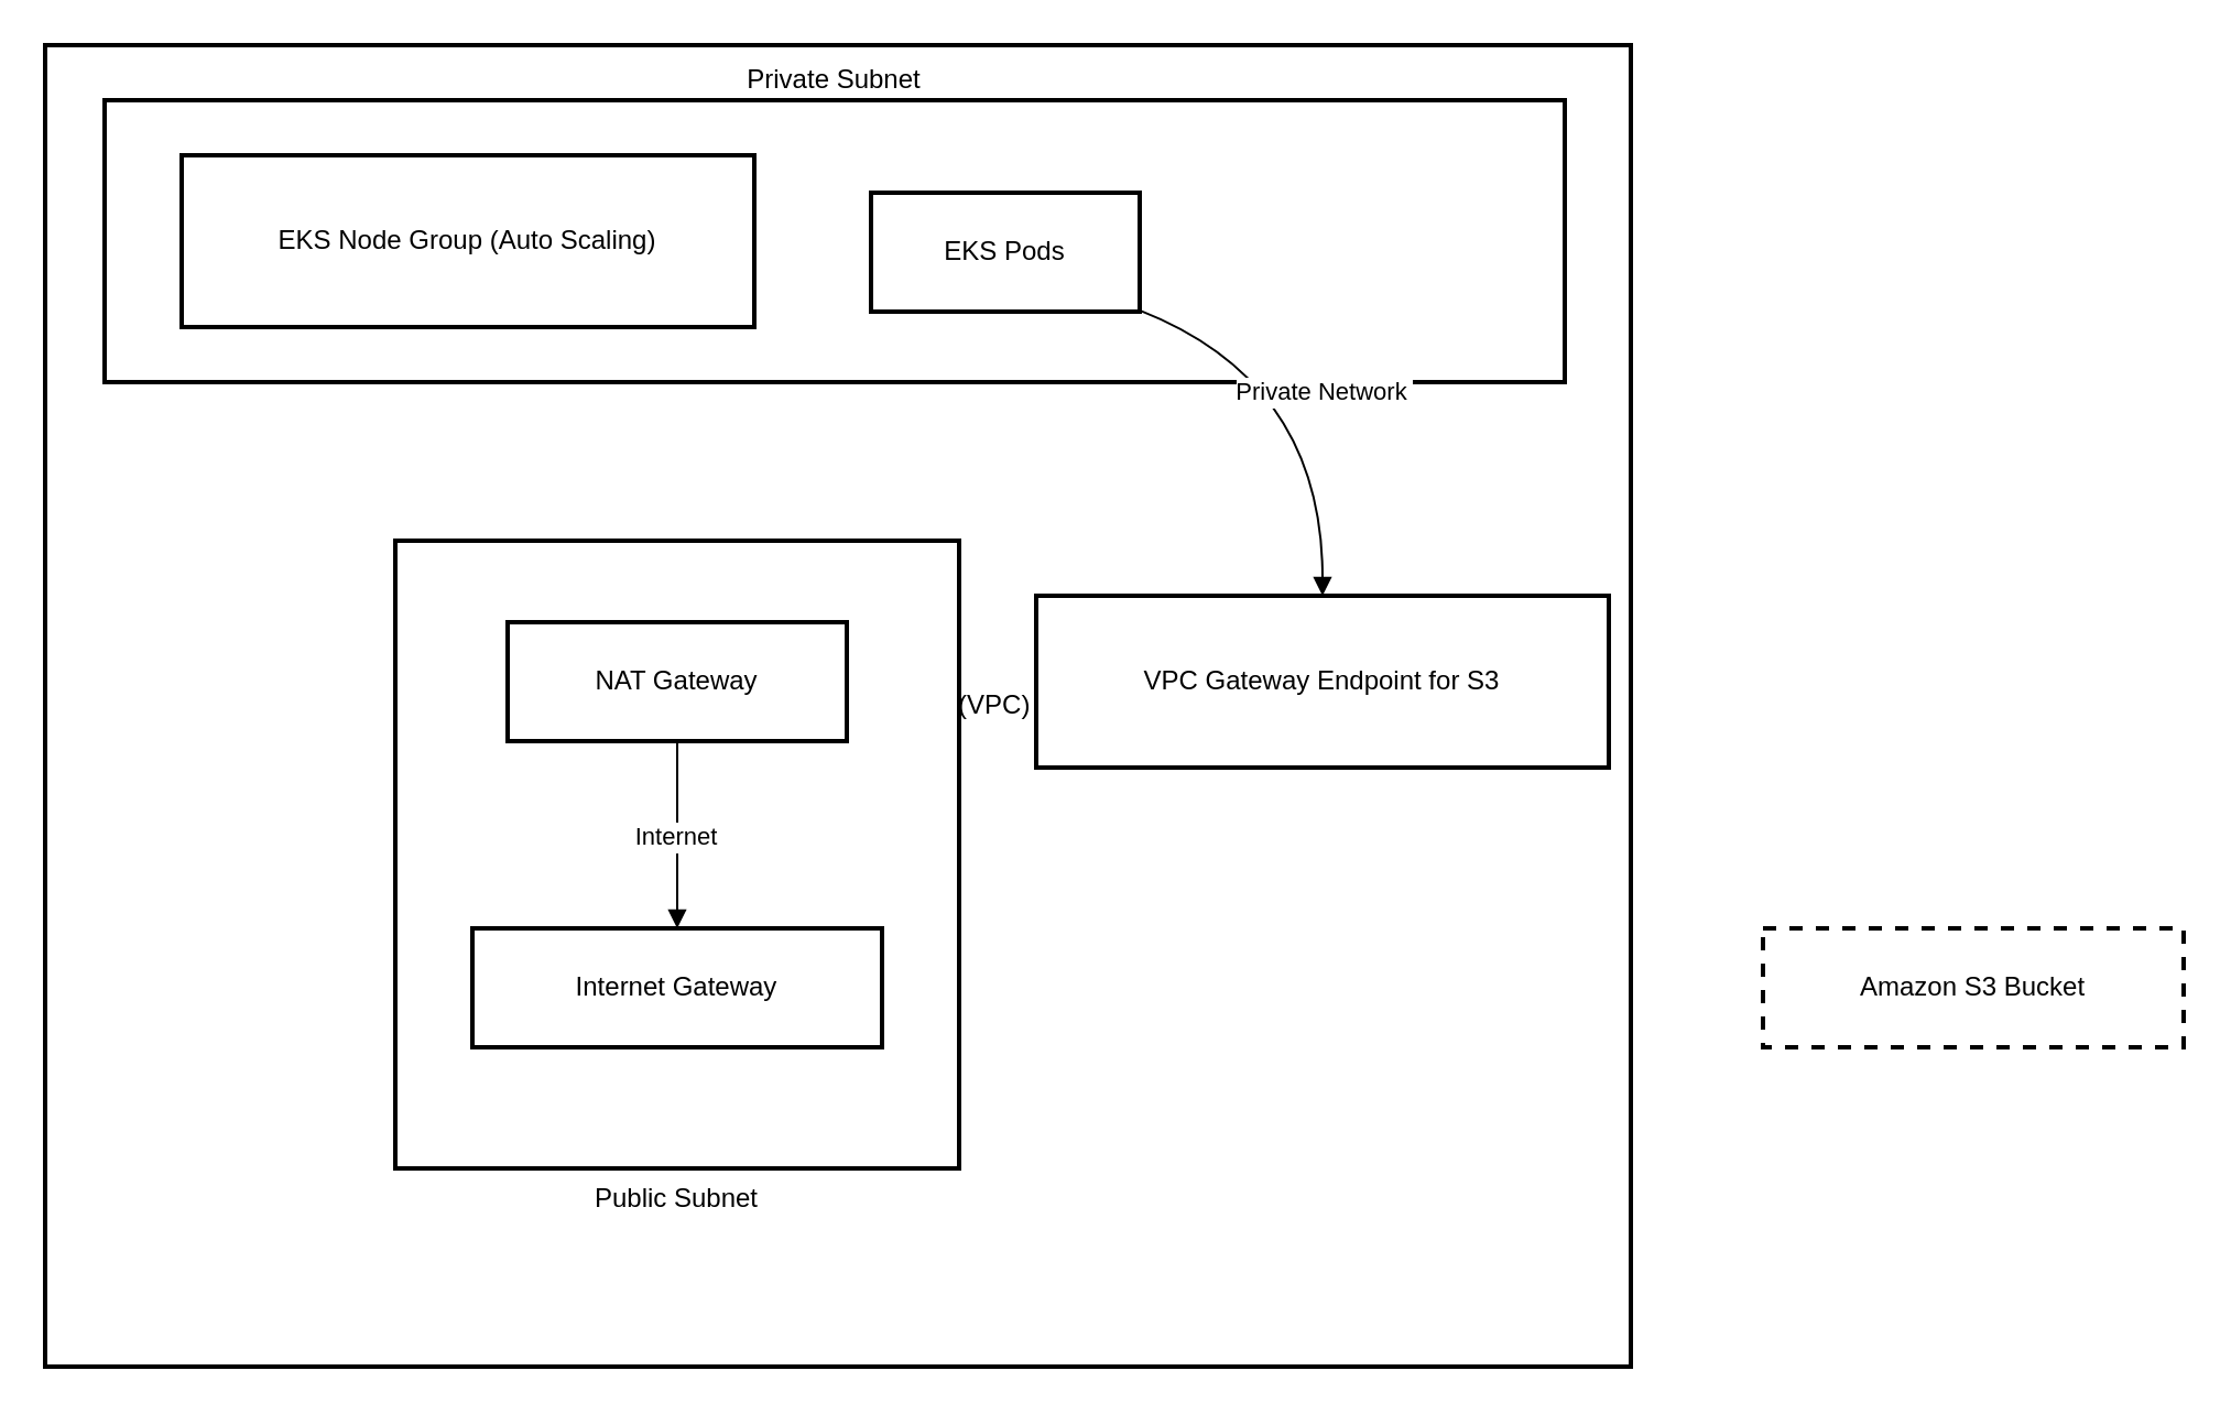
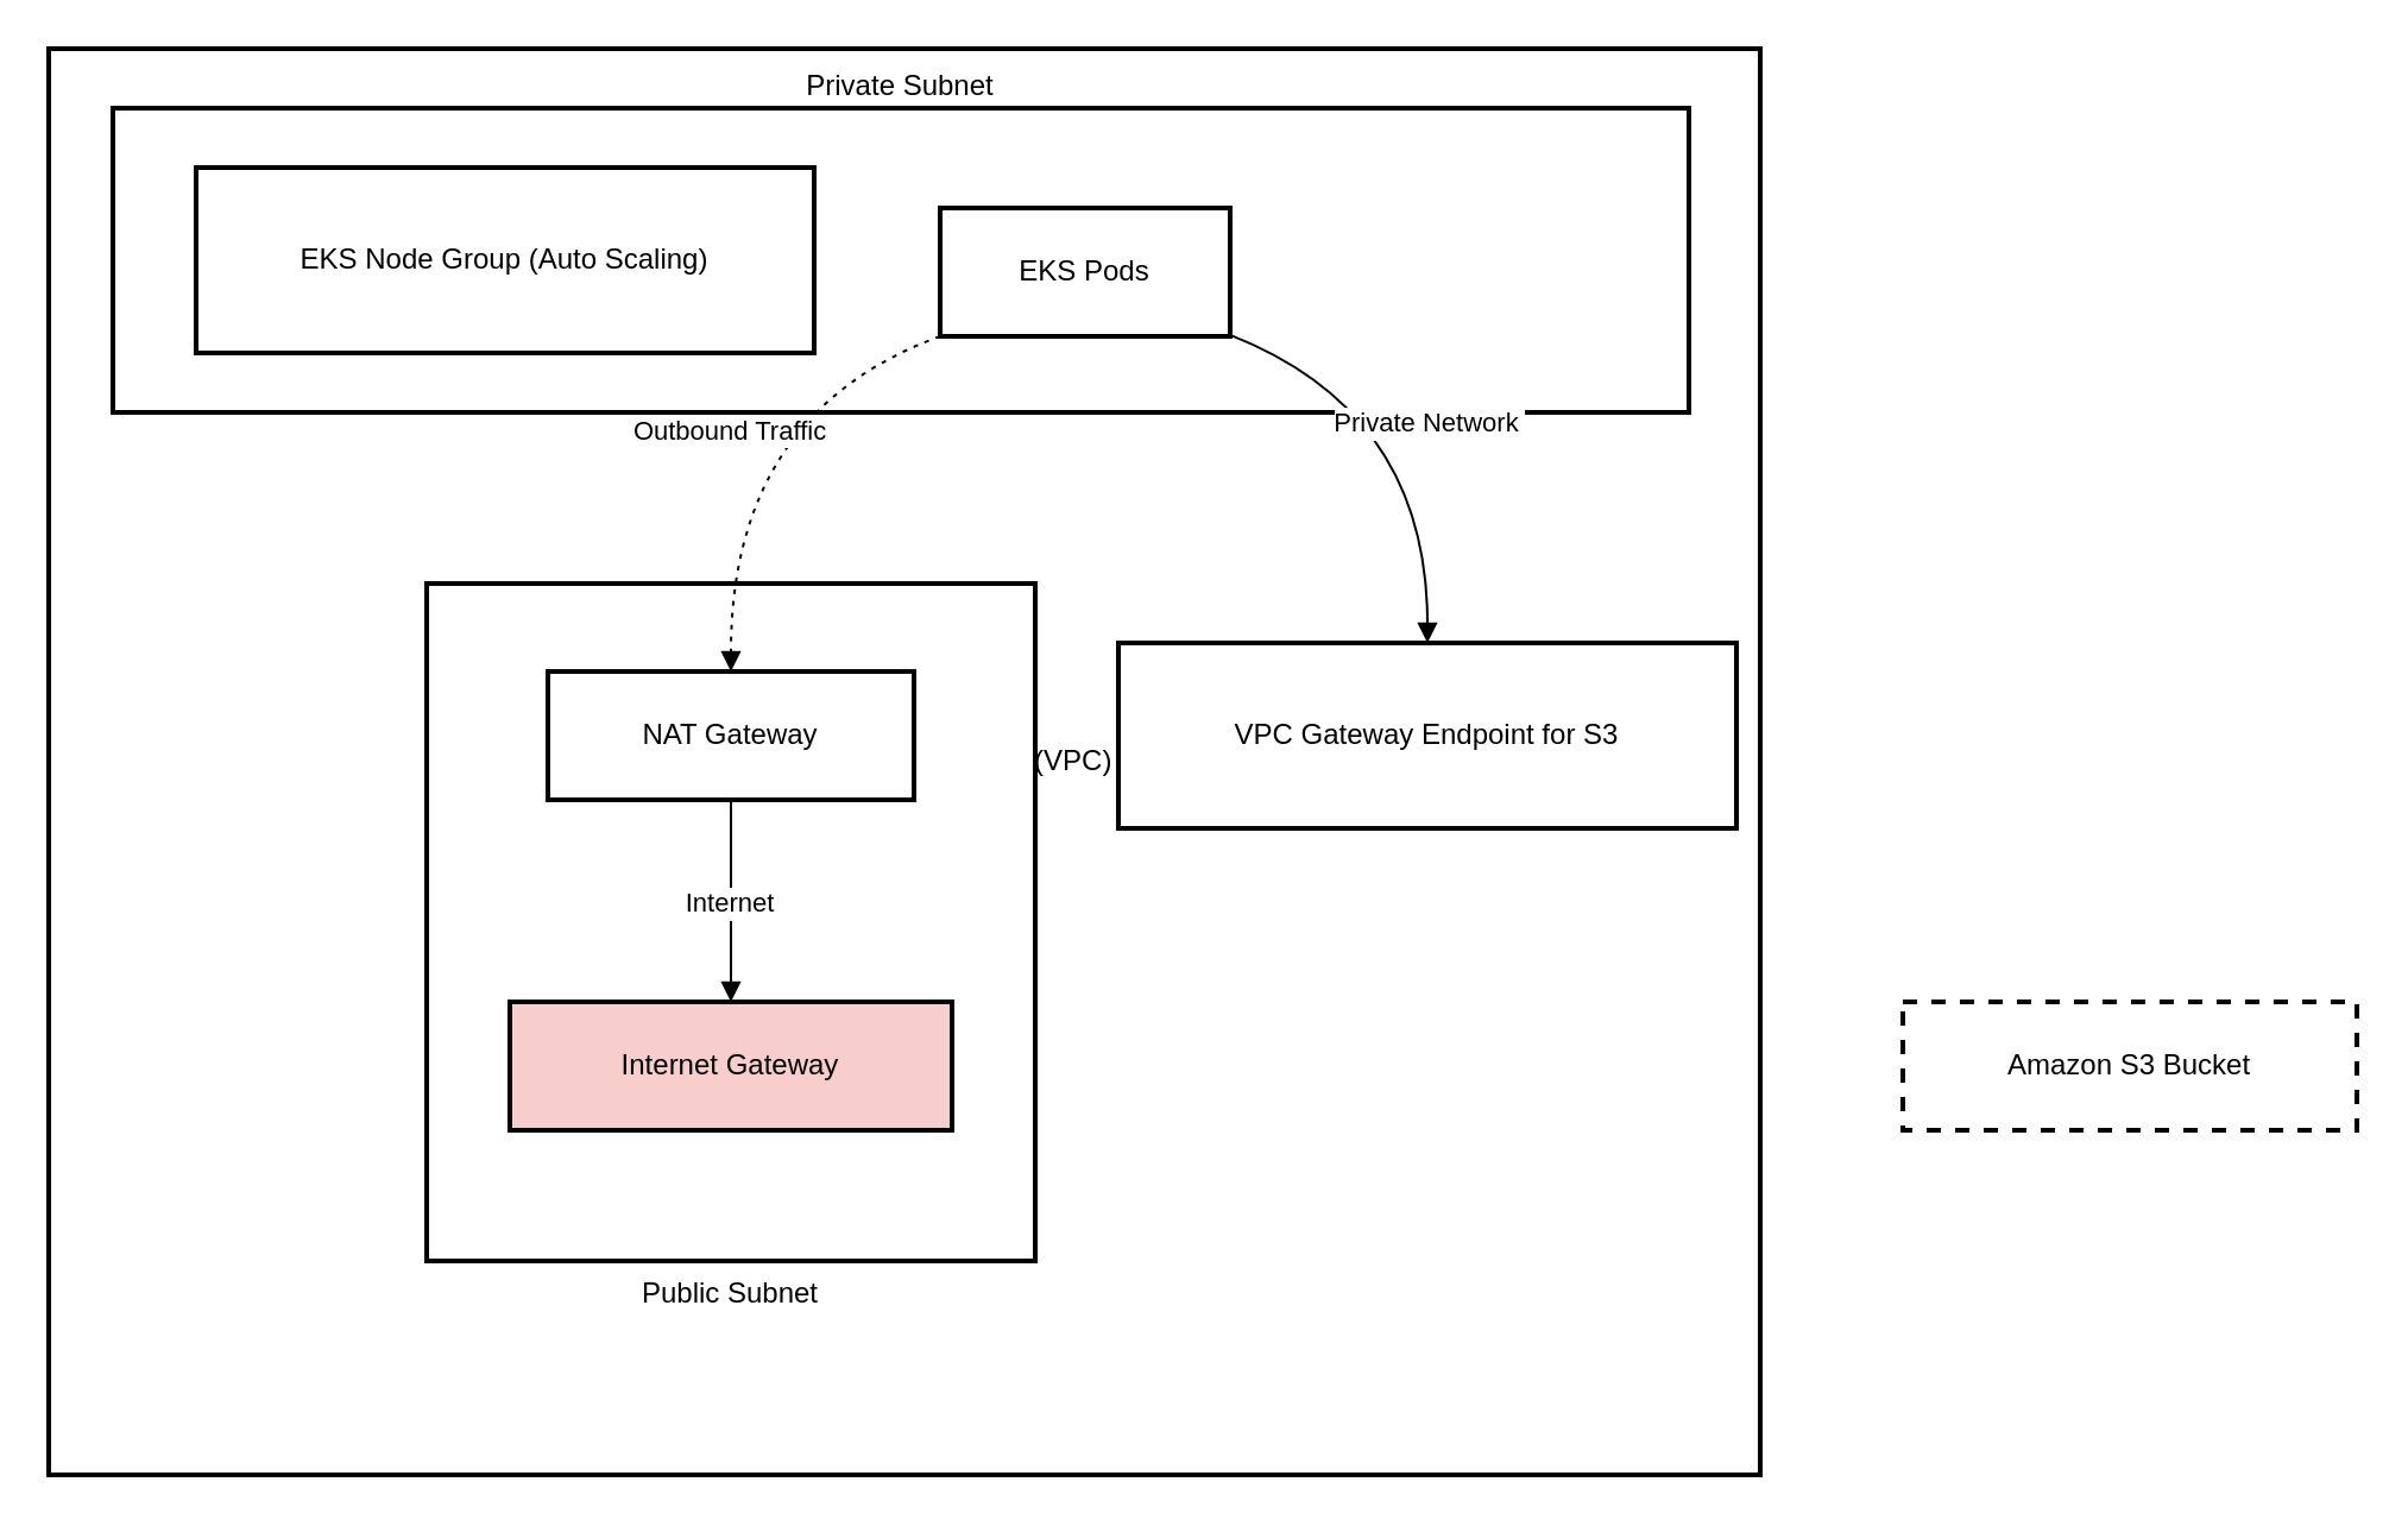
  <mxCell id="0" />
  <mxCell id="1" parent="0" />
  <mxCell id="2" value="AWS Virtual Private Cloud (VPC)" style="whiteSpace=wrap;strokeWidth=2;" vertex="1" parent="1"><mxGeometry x="20" y="20" width="720" height="600" as="geometry" /></mxCell>
  <mxCell id="3" value="Private Subnet" style="whiteSpace=wrap;strokeWidth=2;labelPosition=center;verticalLabelPosition=top;align=center;verticalAlign=bottom;" vertex="1" parent="1"><mxGeometry x="47" y="45" width="663" height="128" as="geometry" /></mxCell>
  <mxCell id="4" value="Public Subnet" style="whiteSpace=wrap;strokeWidth=2;labelPosition=center;verticalLabelPosition=bottom;align=center;verticalAlign=top;" vertex="1" parent="1"><mxGeometry x="179" y="245" width="256" height="285" as="geometry" /></mxCell>
- <mxCell id="5" value="Internet Gateway" style="whiteSpace=wrap;strokeWidth=2;" vertex="1" parent="1"><mxGeometry x="214" y="421" width="186" height="54" as="geometry" /></mxCell>
+ <mxCell id="5" value="Internet Gateway" style="whiteSpace=wrap;strokeWidth=2;fillColor=#f8cecc;" vertex="1" parent="1"><mxGeometry x="214" y="421" width="186" height="54" as="geometry" /></mxCell>
  <mxCell id="6" value="NAT Gateway" style="whiteSpace=wrap;strokeWidth=2;" vertex="1" parent="1"><mxGeometry x="230" y="282" width="154" height="54" as="geometry" /></mxCell>
  <mxCell id="7" value="EKS Node Group (Auto Scaling)" style="whiteSpace=wrap;strokeWidth=2;" vertex="1" parent="1"><mxGeometry x="82" y="70" width="260" height="78" as="geometry" /></mxCell>
  <mxCell id="8" value="EKS Pods" style="whiteSpace=wrap;strokeWidth=2;" vertex="1" parent="1"><mxGeometry x="395" y="87" width="122" height="54" as="geometry" /></mxCell>
  <mxCell id="9" value="VPC Gateway Endpoint for S3" style="whiteSpace=wrap;strokeWidth=2;" vertex="1" parent="1"><mxGeometry x="470" y="270" width="260" height="78" as="geometry" /></mxCell>
  <mxCell id="10" value="Amazon S3 Bucket" style="whiteSpace=wrap;strokeWidth=2;dashed=1;" vertex="1" parent="1"><mxGeometry x="800" y="421" width="191" height="54" as="geometry" /></mxCell>
  <mxCell id="11" value="Private Network" style="curved=1;startArrow=none;endArrow=block;exitX=1.01;exitY=1;entryX=0.5;entryY=0.01;rounded=0;" edge="1" parent="1" source="8" target="9"><mxGeometry relative="1" as="geometry"><Array as="points"><mxPoint x="600" y="173" /></Array></mxGeometry></mxCell>
+ <mxCell id="12" value="Outbound Traffic" style="curved=1;dashed=1;dashPattern=2 3;startArrow=none;endArrow=block;exitX=0;exitY=1;entryX=0.5;entryY=0.01;rounded=0;" edge="1" parent="1" source="8" target="6"><mxGeometry relative="1" as="geometry"><Array as="points"><mxPoint x="307" y="173" /></Array></mxGeometry></mxCell>
  <mxCell id="13" value="Internet" style="curved=1;startArrow=none;endArrow=block;exitX=0.5;exitY=1.01;entryX=0.5;entryY=0;rounded=0;" edge="1" parent="1" source="6" target="5"><mxGeometry relative="1" as="geometry"><Array as="points" /></mxGeometry></mxCell>
